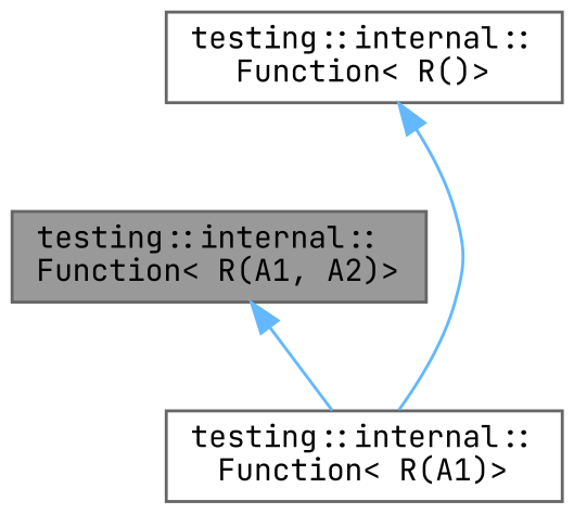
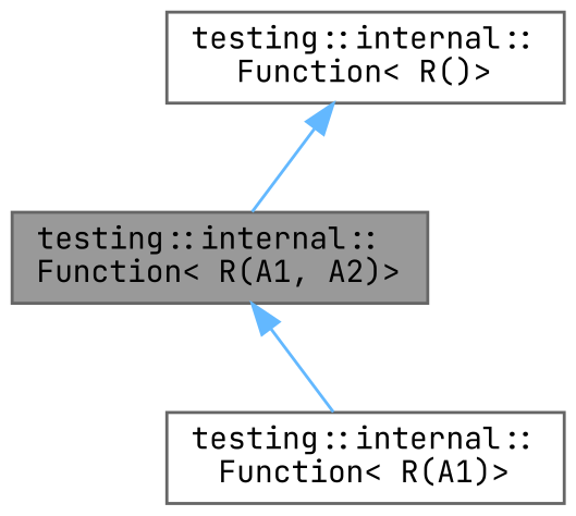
  digraph {
    fontname="JetBrains Mono"
    node [color=gray40 fillcolor=white fontname="JetBrains Mono" fontsize=10 shape=box style=filled]
    edge [color=steelblue1 dir=back fontname="JetBrains Mono" fontsize=10 labelfontname=Helvetica labelfontsize=10 style=solid]
    n1 [fillcolor=grey60 fontcolor=black height=0.2 label="testing::internal::\lFunction\< R(A1, A2)\>" width=0.4]
    n2 [height=0.2 label="testing::internal::\lFunction\< R(A1)\>" width=0.4]
    n3 [height=0.2 label="testing::internal::\lFunction\< R()\>" width=0.4]
    n1 -> n2
-   n3 -> n2
+   n3 -> n1
  }
